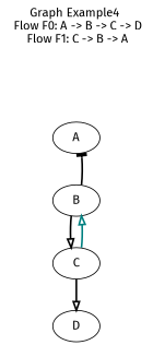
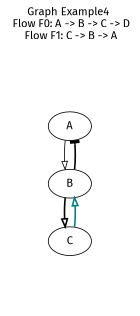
  strict digraph {
    fontname="Fira Sans"
    label=<Graph Example4 <br/> Flow F0: A -&#62; B -&#62; C -&#62; D<br/> Flow F1: C -&#62; B -&#62; A<br/> >
    labelloc=t
    node [fontname="Fira Sans"]
    edge [arrowhead=onormal color=black fontname="Fira Sans" style=bold]
    A
    B
    C
-   D
+   A -> B [style=solid]
    B -> A [arrowhead=tee]
    B -> C
    C -> B [color=teal]
-   C -> D
  }
